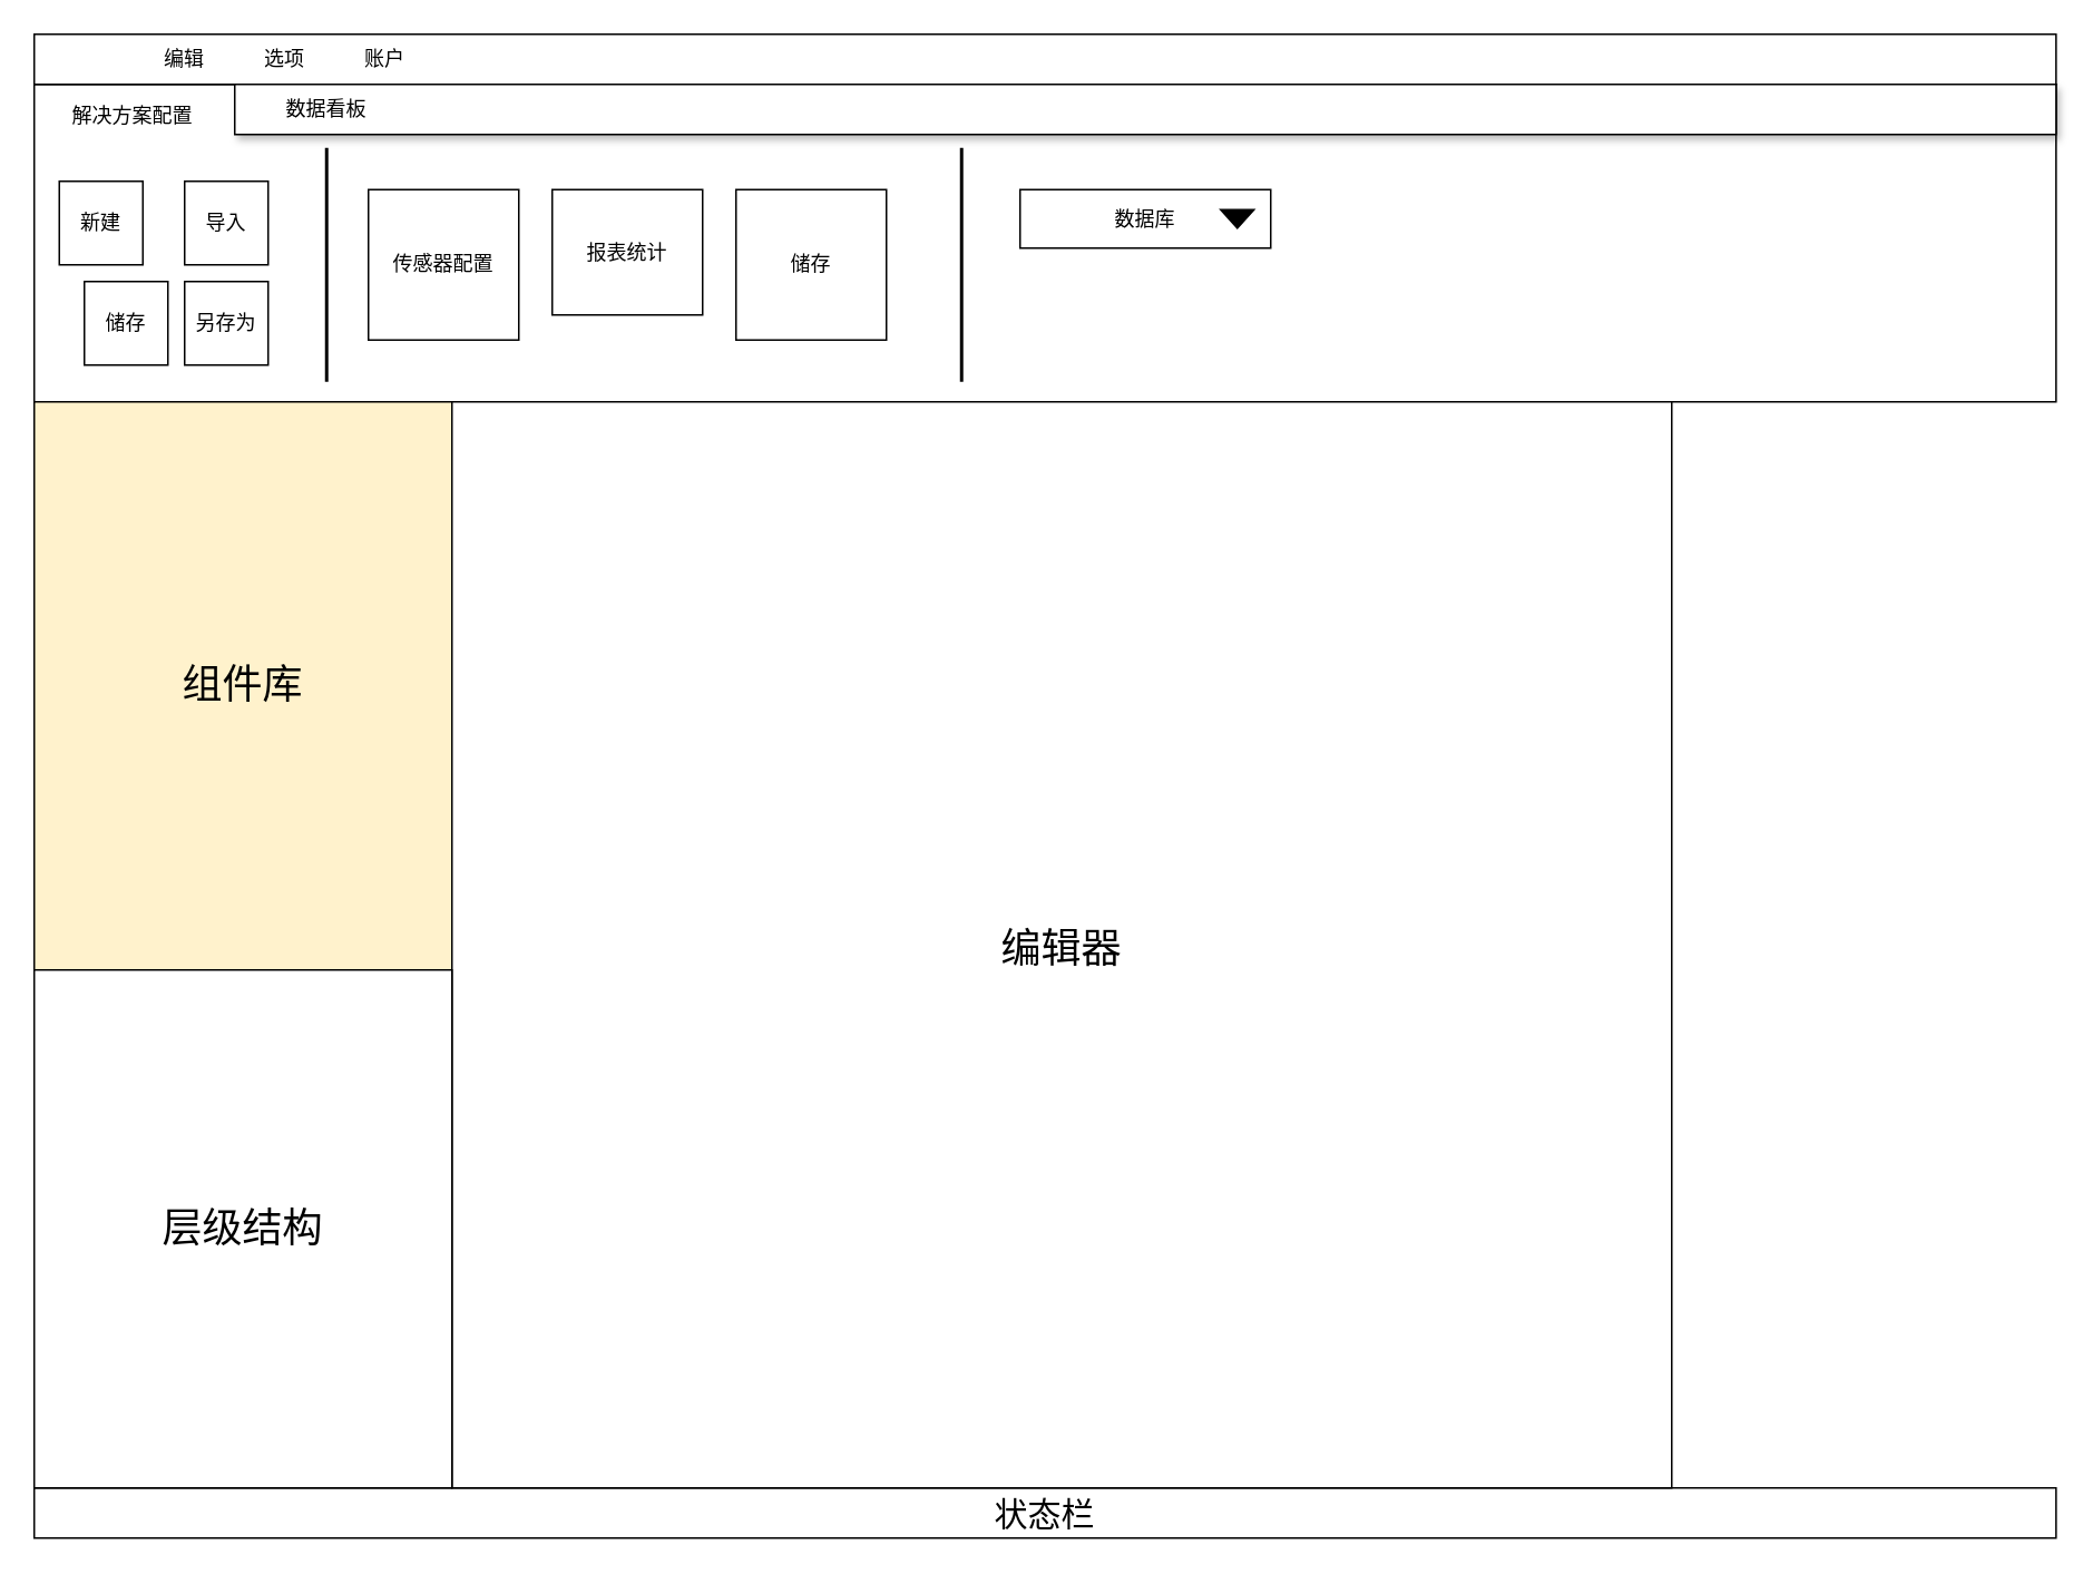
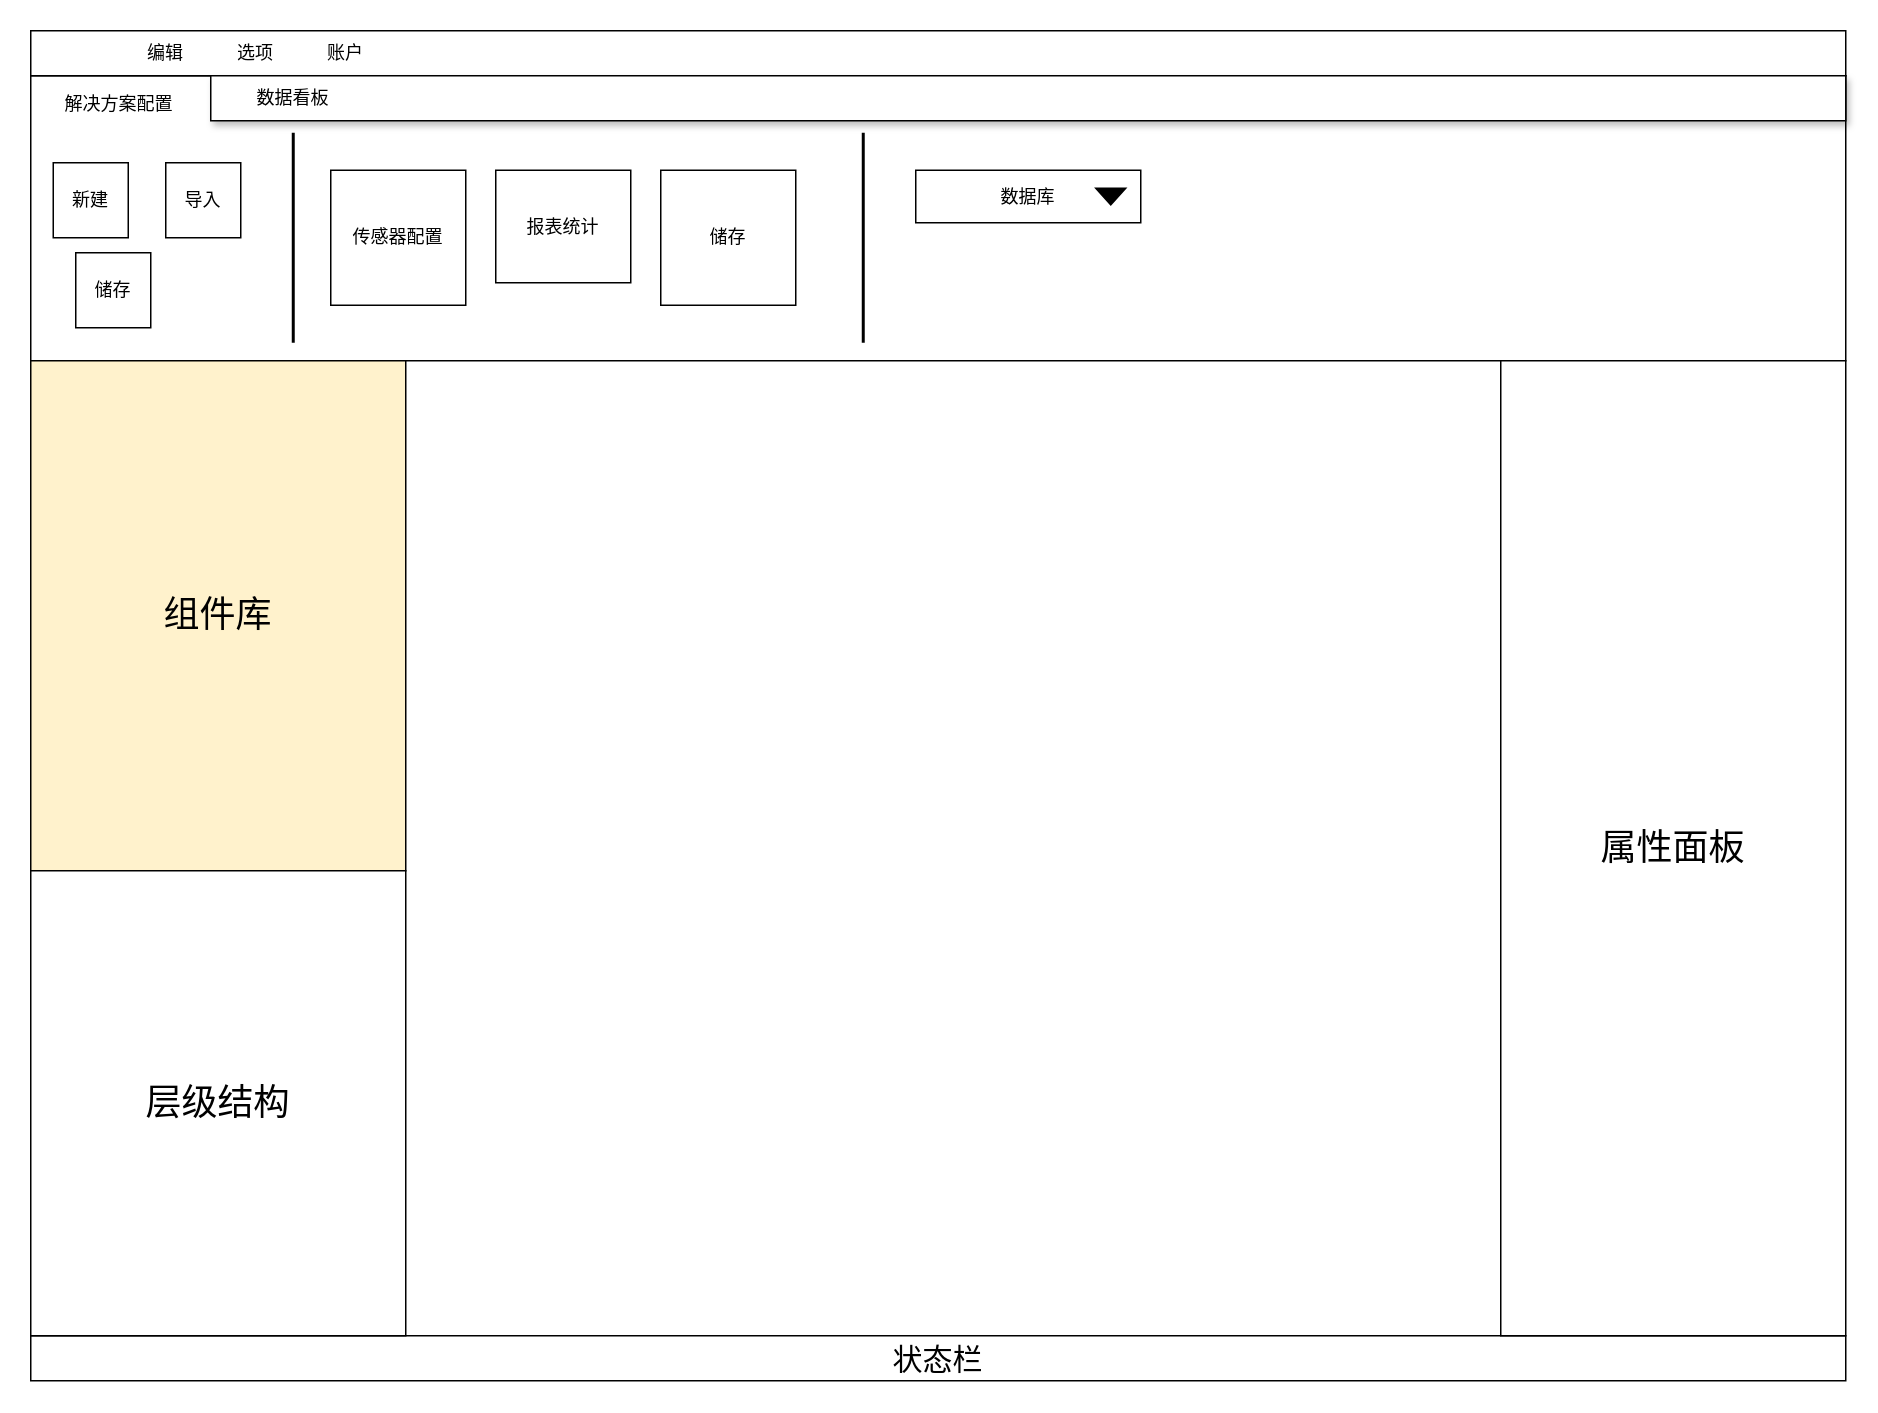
  <mxCell id="0" />
  <mxCell id="1" parent="0" />
  <mxCell id="2" value="" style="rounded=0;whiteSpace=wrap;html=1;" vertex="1" parent="1"><mxGeometry x="20" y="50" width="1210" height="190" as="geometry" /></mxCell>
  <mxCell id="3" value="&lt;font style=&quot;font-size: 20px;&quot;&gt;状态栏&lt;/font&gt;" style="rounded=0;whiteSpace=wrap;html=1;" vertex="1" parent="1"><mxGeometry x="20" y="890" width="1210" height="30" as="geometry" /></mxCell>
  <mxCell id="4" value="&lt;font style=&quot;font-size: 24px;&quot;&gt;组件库&lt;/font&gt;" style="rounded=0;whiteSpace=wrap;html=1;fillColor=#fff2cc;" vertex="1" parent="1"><mxGeometry x="20" y="240" width="250" height="340" as="geometry" /></mxCell>
+ <mxCell id="5" value="&lt;font style=&quot;font-size: 24px;&quot;&gt;属性面板&lt;/font&gt;" style="rounded=0;whiteSpace=wrap;html=1;" vertex="1" parent="1"><mxGeometry x="1000" y="240" width="230" height="650" as="geometry" /></mxCell>
  <mxCell id="6" value="" style="rounded=0;whiteSpace=wrap;html=1;" vertex="1" parent="1"><mxGeometry x="20" y="20" width="1210" height="30" as="geometry" /></mxCell>
  <mxCell id="7" value="编辑" style="text;html=1;strokeColor=none;fillColor=none;align=center;verticalAlign=middle;whiteSpace=wrap;rounded=0;" vertex="1" parent="1"><mxGeometry x="80" y="20" width="60" height="30" as="geometry" /></mxCell>
  <mxCell id="8" value="选项" style="text;html=1;strokeColor=none;fillColor=none;align=center;verticalAlign=middle;whiteSpace=wrap;rounded=0;" vertex="1" parent="1"><mxGeometry x="140" y="20" width="60" height="30" as="geometry" /></mxCell>
  <mxCell id="9" value="账户" style="text;html=1;strokeColor=none;fillColor=none;align=center;verticalAlign=middle;whiteSpace=wrap;rounded=0;" vertex="1" parent="1"><mxGeometry x="200" y="20" width="60" height="30" as="geometry" /></mxCell>
  <mxCell id="10" value="新建" style="rounded=0;whiteSpace=wrap;html=1;" vertex="1" parent="1"><mxGeometry x="35" y="108" width="50" height="50" as="geometry" /></mxCell>
  <mxCell id="11" value="导入" style="rounded=0;whiteSpace=wrap;html=1;" vertex="1" parent="1"><mxGeometry x="110" y="108" width="50" height="50" as="geometry" /></mxCell>
- <mxCell id="12" value="另存为" style="rounded=0;whiteSpace=wrap;html=1;" vertex="1" parent="1"><mxGeometry x="110" y="168" width="50" height="50" as="geometry" /></mxCell>
  <mxCell id="13" value="储存" style="rounded=0;whiteSpace=wrap;html=1;" vertex="1" parent="1"><mxGeometry x="50" y="168" width="50" height="50" as="geometry" /></mxCell>
  <mxCell id="14" value="" style="line;strokeWidth=2;direction=south;html=1;" vertex="1" parent="1"><mxGeometry x="190" y="88" width="10" height="140" as="geometry" /></mxCell>
  <mxCell id="15" value="传感器配置" style="rounded=0;whiteSpace=wrap;html=1;" vertex="1" parent="1"><mxGeometry x="220" y="113" width="90" height="90" as="geometry" /></mxCell>
  <mxCell id="16" value="报表统计" style="rounded=0;whiteSpace=wrap;html=1;" vertex="1" parent="1"><mxGeometry x="330" y="113" width="90" height="75" as="geometry" /></mxCell>
  <mxCell id="17" value="储存" style="rounded=0;whiteSpace=wrap;html=1;" vertex="1" parent="1"><mxGeometry x="440" y="113" width="90" height="90" as="geometry" /></mxCell>
- <mxCell id="18" value="&lt;font style=&quot;font-size: 24px;&quot;&gt;编辑器&lt;/font&gt;" style="rounded=0;whiteSpace=wrap;html=1;fontSize=30;fillColor=#FFFFFF;" vertex="1" parent="1"><mxGeometry x="270" y="240" width="730" height="650" as="geometry" /></mxCell>
  <mxCell id="19" value="" style="group" vertex="1" connectable="0" parent="1"><mxGeometry x="610" y="113" width="150" height="35" as="geometry" /></mxCell>
  <mxCell id="20" value="数据库" style="rounded=0;whiteSpace=wrap;html=1;" vertex="1" parent="19"><mxGeometry width="150" height="35" as="geometry" /></mxCell>
  <mxCell id="21" value="" style="verticalLabelPosition=bottom;verticalAlign=top;html=1;shape=mxgraph.basic.acute_triangle;dx=0.5;rotation=-180;fillColor=#000000;" vertex="1" parent="19"><mxGeometry x="120" y="11.95" width="20" height="11.11" as="geometry" /></mxCell>
  <mxCell id="22" value="" style="line;strokeWidth=2;direction=south;html=1;" vertex="1" parent="1"><mxGeometry x="570" y="88" width="10" height="140" as="geometry" /></mxCell>
  <mxCell id="23" value="" style="rounded=0;whiteSpace=wrap;html=1;shadow=1;" vertex="1" parent="1"><mxGeometry x="140" y="50" width="1090" height="30" as="geometry" /></mxCell>
  <mxCell id="24" value="&lt;font style=&quot;font-size: 24px;&quot;&gt;层级结构&lt;/font&gt;" style="rounded=0;whiteSpace=wrap;html=1;" vertex="1" parent="1"><mxGeometry x="20" y="580" width="250" height="310" as="geometry" /></mxCell>
  <mxCell id="25" value="解决方案配置" style="text;html=1;strokeColor=none;fillColor=none;align=center;verticalAlign=middle;whiteSpace=wrap;rounded=0;shadow=1;" vertex="1" parent="1"><mxGeometry x="42" y="54" width="74" height="30" as="geometry" /></mxCell>
  <mxCell id="26" value="数据看板" style="text;html=1;strokeColor=none;fillColor=none;align=center;verticalAlign=middle;whiteSpace=wrap;rounded=0;shadow=1;" vertex="1" parent="1"><mxGeometry x="158" y="50" width="74" height="30" as="geometry" /></mxCell>
